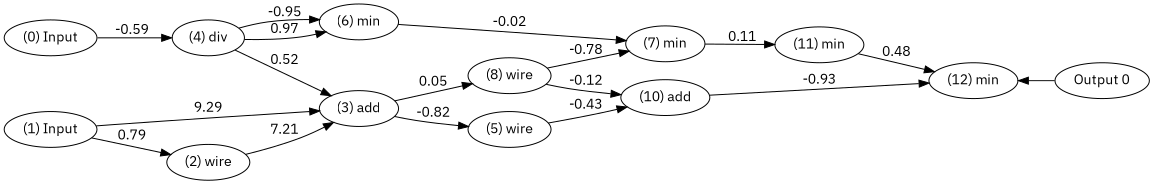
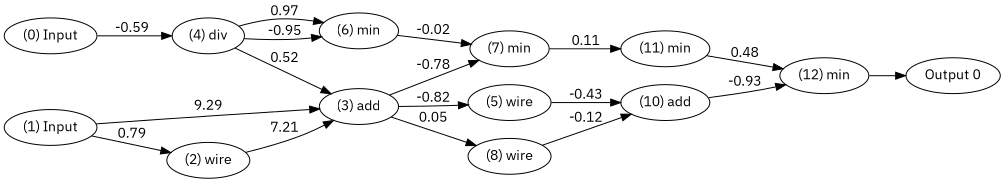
  digraph {
    fontname="IBM Plex Sans"
    rankdir=LR
    node [color=black fontcolor=black fontname="IBM Plex Sans" labelfontcolor=black]
    edge [bold=true color=black fontcolor=black fontname="IBM Plex Sans" labelfontcolor=black]
    n1 [label="(0) Input"]
    n2 [label="(1) Input"]
    n3 [label="Output 0"]
    n4 [label="(4) div"]
    n5 [label="(2) wire"]
    n6 [label="(3) add"]
    n7 [label="(6) min"]
    n8 [label="(5) wire"]
    n9 [label="(7) min"]
    n10 [label="(8) wire"]
    n11 [label="(10) add"]
    n12 [label="(11) min"]
    n13 [label="(12) min"]
    subgraph sub_1 {
      rank=source
      n1
      n2
    }
    subgraph sub_2 {
      rank=max
      n3
    }
    n1 -> n4 [label=-0.59]
    n2 -> n5 [label=0.79]
    n2 -> n6 [label=9.29]
    n4 -> n6 [label=0.52]
    n4 -> n7 [label=0.97]
    n4 -> n7 [label=-0.95]
    n5 -> n6 [label=7.21]
    n6 -> n8 [label=-0.82]
-   n10 -> n9 [label=-0.78]
+   n6 -> n9 [label=-0.78]
    n6 -> n10 [label=0.05]
    n7 -> n9 [label=-0.02]
    n8 -> n11 [label=-0.43]
    n9 -> n12 [label=0.11]
    n10 -> n11 [label=-0.12]
    n11 -> n13 [label=-0.93]
    n12 -> n13 [label=0.48]
-   n3 -> n13
+   n13 -> n3
  }
